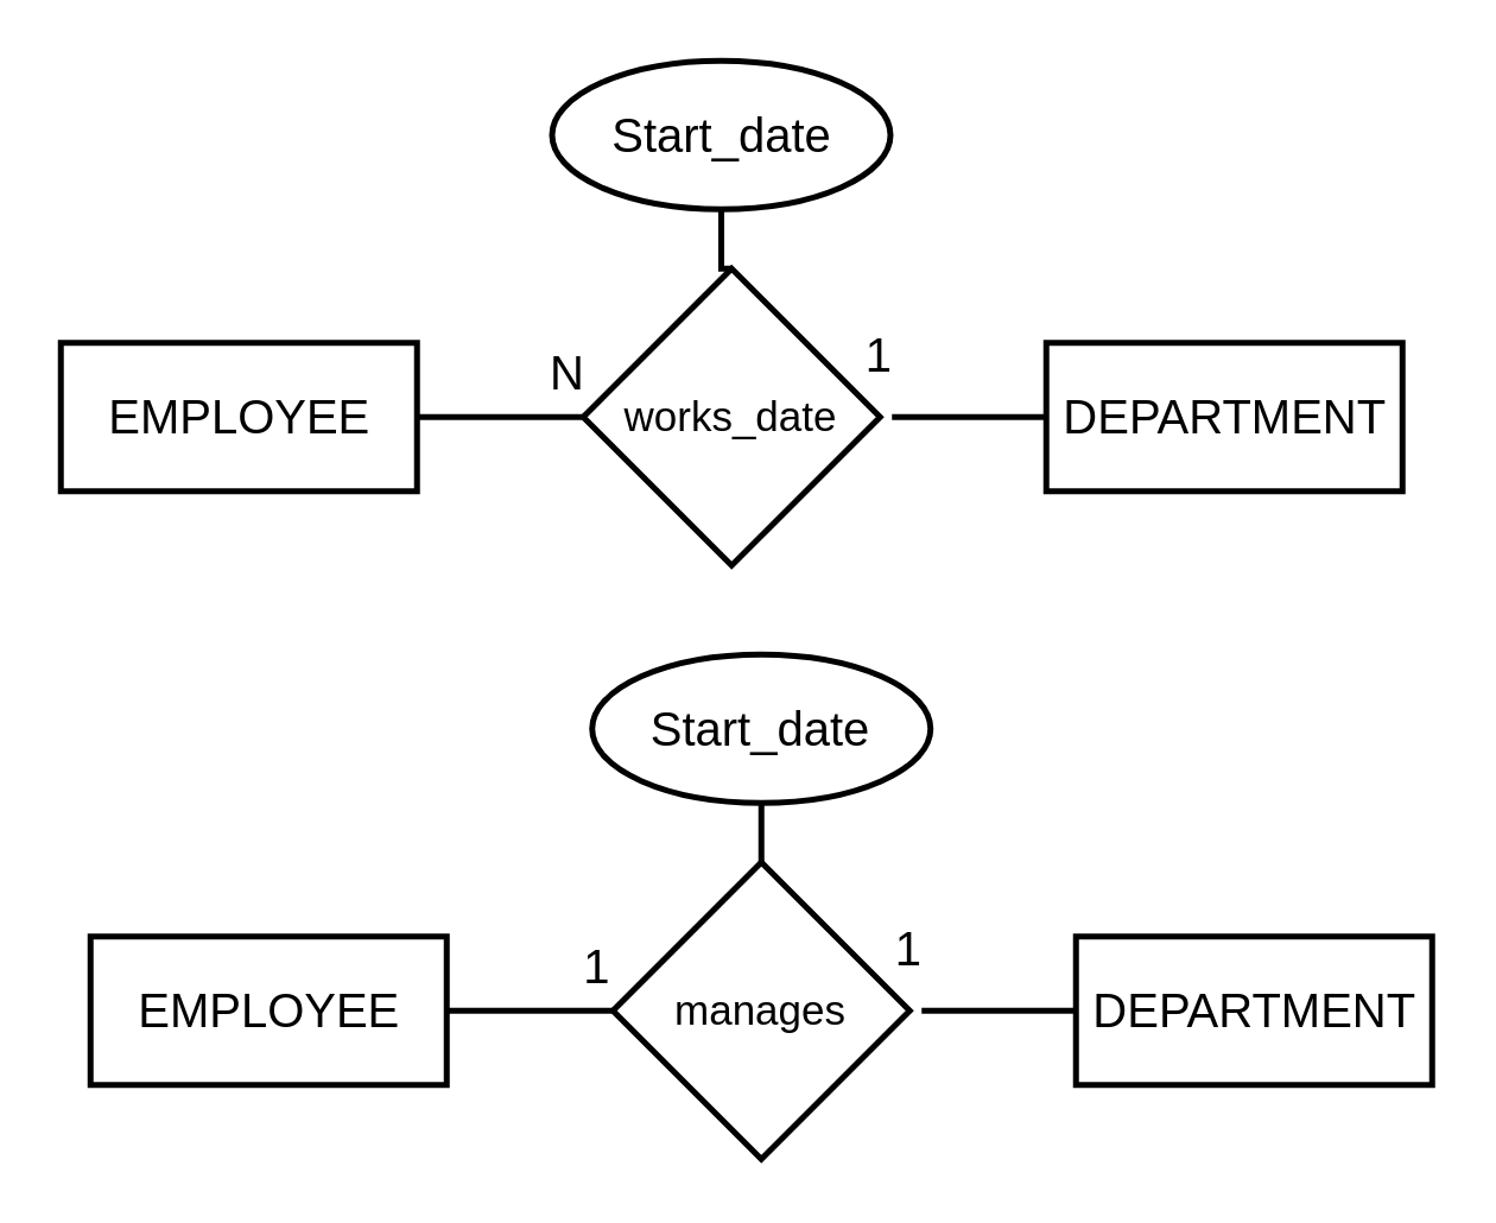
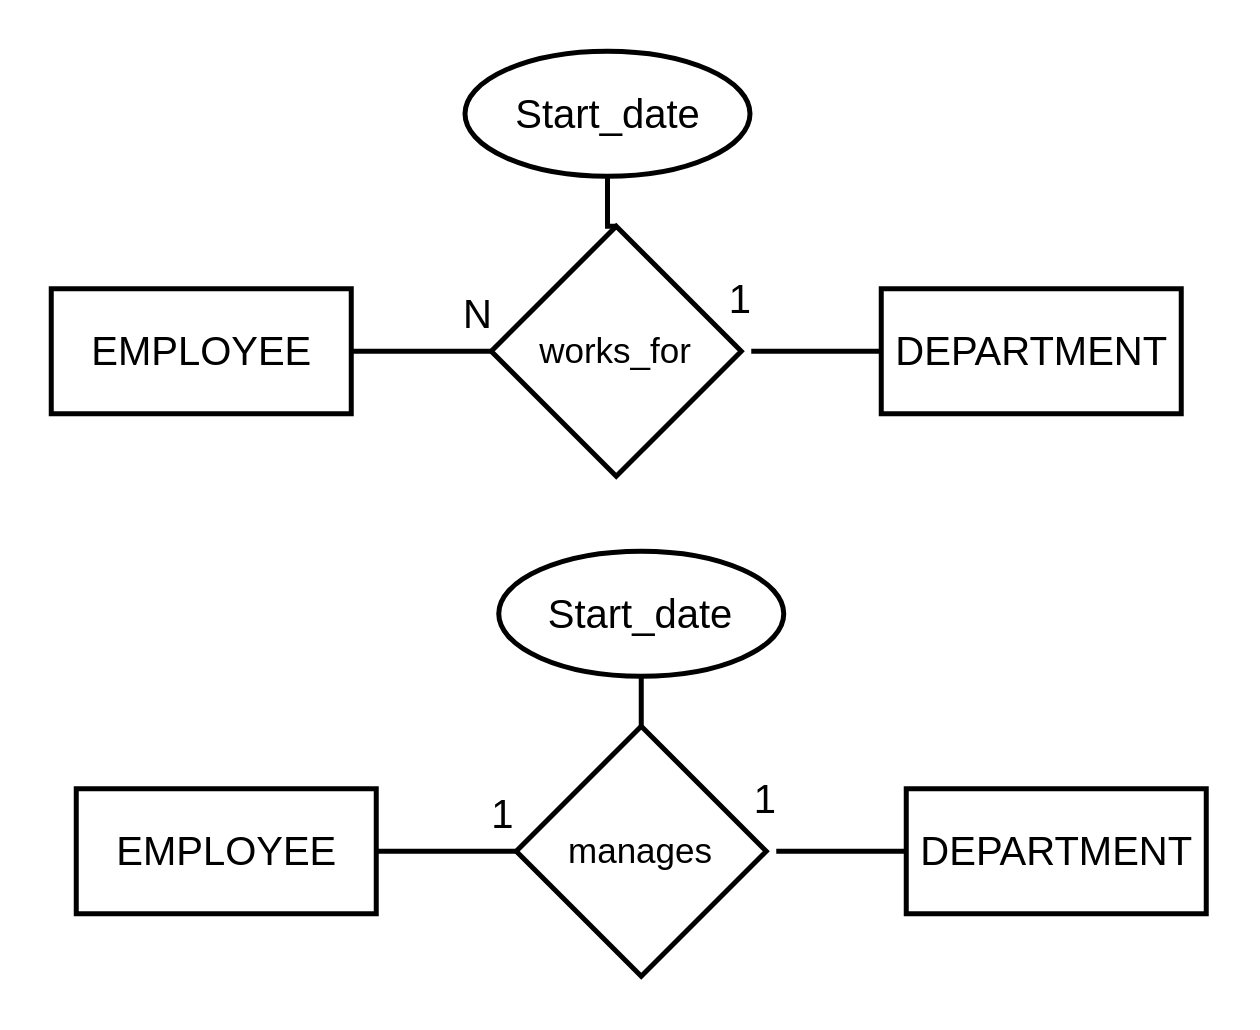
  <mxCell id="0" />
  <mxCell id="1" parent="0" />
  <mxCell id="2" value="EMPLOYEE" style="html=1;fillColor=none;fontSize=16;strokeWidth=2;" vertex="1" parent="1"><mxGeometry x="20" y="115" width="120" height="50" as="geometry" /></mxCell>
  <mxCell id="3" value="DEPARTMENT" style="html=1;fillColor=none;fontSize=16;strokeWidth=2;" vertex="1" parent="1"><mxGeometry x="352" y="115" width="120" height="50" as="geometry" /></mxCell>
  <mxCell id="4" style="edgeStyle=orthogonalEdgeStyle;rounded=0;orthogonalLoop=1;jettySize=auto;html=1;exitX=0.5;exitY=0;exitDx=0;exitDy=0;endArrow=none;endFill=0;strokeWidth=2;fontSize=16;entryX=0.5;entryY=1;entryDx=0;entryDy=0;" edge="1" parent="1" source="5" target="10"><mxGeometry relative="1" as="geometry"><mxPoint x="246" y="50" as="targetPoint" /></mxGeometry></mxCell>
- <mxCell id="5" value="works_date" style="shape=rhombus;strokeWidth=2;fontSize=17;perimeter=rhombusPerimeter;whiteSpace=wrap;html=1;align=center;fontSize=14;fillColor=none;" vertex="1" parent="1"><mxGeometry x="196" y="90" width="100" height="100" as="geometry" /></mxCell>
+ <mxCell id="5" value="works_for" style="shape=rhombus;strokeWidth=2;fontSize=17;perimeter=rhombusPerimeter;whiteSpace=wrap;html=1;align=center;fontSize=14;fillColor=none;" vertex="1" parent="1"><mxGeometry x="196" y="90" width="100" height="100" as="geometry" /></mxCell>
  <mxCell id="6" value="" style="endArrow=none;html=1;exitX=1;exitY=0.5;exitDx=0;exitDy=0;endFill=0;strokeWidth=2;" edge="1" parent="1" source="2"><mxGeometry width="50" height="50" relative="1" as="geometry"><mxPoint x="120.656" y="-51.042" as="sourcePoint" /><mxPoint x="196" y="140" as="targetPoint" /></mxGeometry></mxCell>
  <mxCell id="7" value="" style="endArrow=none;html=1;entryX=0;entryY=0.5;entryDx=0;entryDy=0;endFill=0;strokeWidth=2;" edge="1" parent="1" target="3"><mxGeometry width="50" height="50" relative="1" as="geometry"><mxPoint x="300" y="140" as="sourcePoint" /><mxPoint x="206" y="150" as="targetPoint" /></mxGeometry></mxCell>
  <mxCell id="8" value="N" style="text;html=1;strokeColor=none;fillColor=none;align=center;verticalAlign=middle;whiteSpace=wrap;rounded=0;fontSize=16;" vertex="1" parent="1"><mxGeometry x="175.5" y="115" width="30" height="20" as="geometry" /></mxCell>
  <mxCell id="9" value="1" style="text;html=1;strokeColor=none;fillColor=none;align=center;verticalAlign=middle;whiteSpace=wrap;rounded=0;fontSize=16;" vertex="1" parent="1"><mxGeometry x="281" y="109" width="30" height="20" as="geometry" /></mxCell>
  <mxCell id="10" value="Start_date" style="ellipse;whiteSpace=wrap;html=1;strokeWidth=2;fillColor=none;fontSize=16;" vertex="1" parent="1"><mxGeometry x="185.5" y="20" width="114" height="50" as="geometry" /></mxCell>
  <mxCell id="11" value="EMPLOYEE" style="html=1;fillColor=none;fontSize=16;strokeWidth=2;" vertex="1" parent="1"><mxGeometry x="30" y="315" width="120" height="50" as="geometry" /></mxCell>
  <mxCell id="12" value="DEPARTMENT" style="html=1;fillColor=none;fontSize=16;strokeWidth=2;" vertex="1" parent="1"><mxGeometry x="362" y="315" width="120" height="50" as="geometry" /></mxCell>
  <mxCell id="13" value="manages" style="shape=rhombus;strokeWidth=2;fontSize=17;perimeter=rhombusPerimeter;whiteSpace=wrap;html=1;align=center;fontSize=14;fillColor=none;" vertex="1" parent="1"><mxGeometry x="206" y="290" width="100" height="100" as="geometry" /></mxCell>
  <mxCell id="14" value="" style="endArrow=none;html=1;exitX=1;exitY=0.5;exitDx=0;exitDy=0;endFill=0;strokeWidth=2;" edge="1" parent="1" source="11"><mxGeometry width="50" height="50" relative="1" as="geometry"><mxPoint x="130.656" y="148.958" as="sourcePoint" /><mxPoint x="206" y="340" as="targetPoint" /></mxGeometry></mxCell>
  <mxCell id="15" value="" style="endArrow=none;html=1;entryX=0;entryY=0.5;entryDx=0;entryDy=0;endFill=0;strokeWidth=2;" edge="1" parent="1" target="12"><mxGeometry width="50" height="50" relative="1" as="geometry"><mxPoint x="310" y="340" as="sourcePoint" /><mxPoint x="216" y="350" as="targetPoint" /></mxGeometry></mxCell>
  <mxCell id="16" value="1" style="text;html=1;strokeColor=none;fillColor=none;align=center;verticalAlign=middle;whiteSpace=wrap;rounded=0;fontSize=16;" vertex="1" parent="1"><mxGeometry x="185.5" y="315" width="30" height="20" as="geometry" /></mxCell>
  <mxCell id="17" value="1" style="text;html=1;strokeColor=none;fillColor=none;align=center;verticalAlign=middle;whiteSpace=wrap;rounded=0;fontSize=16;" vertex="1" parent="1"><mxGeometry x="291" y="309" width="30" height="20" as="geometry" /></mxCell>
  <mxCell id="18" value="" style="edgeStyle=orthogonalEdgeStyle;rounded=0;orthogonalLoop=1;jettySize=auto;html=1;endArrow=none;endFill=0;strokeWidth=2;fontSize=16;" edge="1" parent="1" source="19" target="13"><mxGeometry relative="1" as="geometry" /></mxCell>
  <mxCell id="19" value="Start_date" style="ellipse;whiteSpace=wrap;html=1;strokeWidth=2;fillColor=none;fontSize=16;" vertex="1" parent="1"><mxGeometry x="199" y="220" width="114" height="50" as="geometry" /></mxCell>
